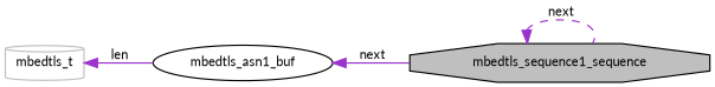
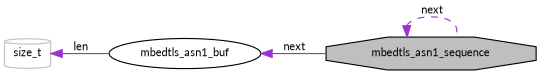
  digraph {
    fontname=Lato
    rankdir=LR
    node [color=black fillcolor=white fontname=Lato fontsize=10 style=filled]
    edge [color=darkorchid3 dir=back fontname=Lato fontsize=10 labelfontname=Helvetica labelfontsize=10 style=solid]
-   n1 [fillcolor=grey75 fontcolor=black height=0.2 label=mbedtls_sequence1_sequence shape=octagon width=0.4]
+   n1 [fillcolor=grey75 fontcolor=black height=0.2 label=mbedtls_asn1_sequence shape=octagon width=0.4]
    n2 [height=0.2 label=mbedtls_asn1_buf shape=ellipse width=0.4]
-   n3 [color=grey75 height=0.2 label=mbedtls_t shape=cylinder width=0.4]
+   n3 [color=grey75 height=0.2 label=size_t shape=cylinder width=0.4]
    n1 -> n1 [label=" next" style=dashed]
    n2 -> n1 [label=" next"]
    n3 -> n2 [label=" len"]
  }
